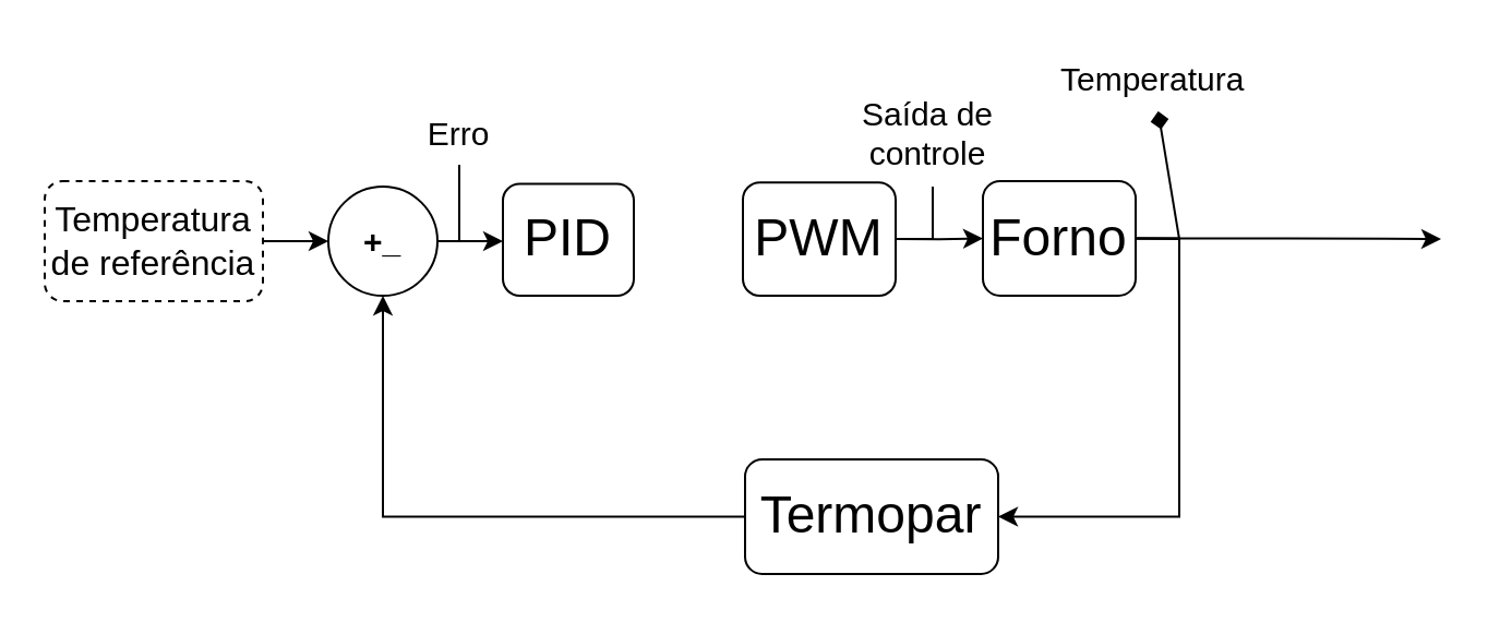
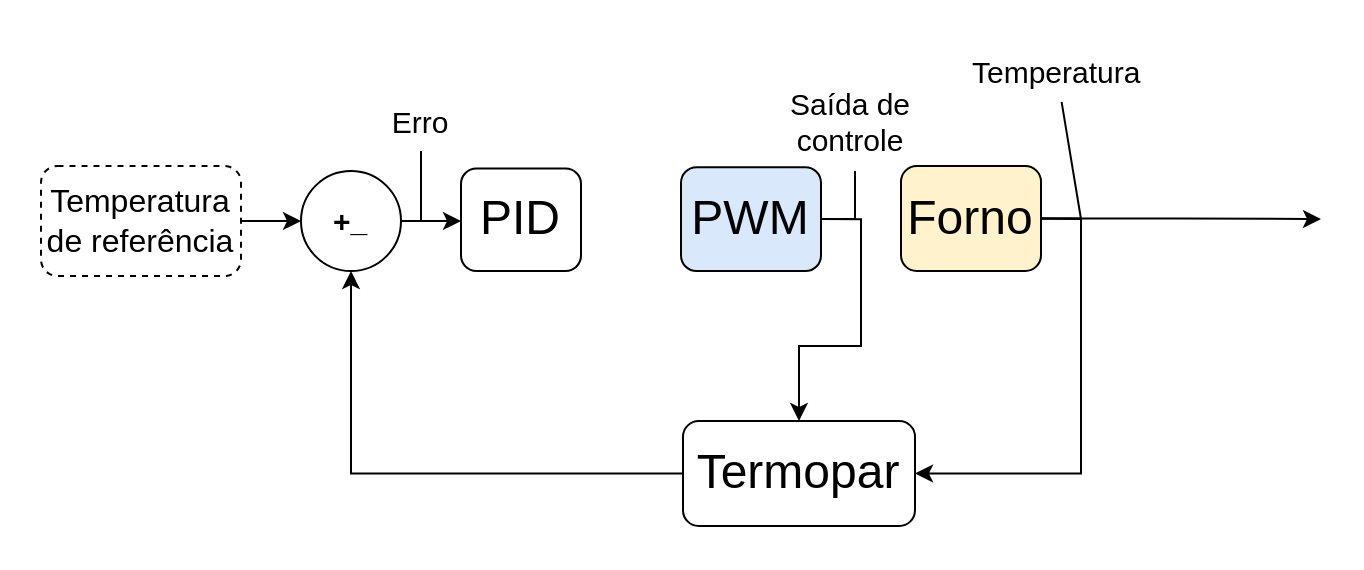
  <mxCell id="0" />
  <mxCell id="1" parent="0" />
  <mxCell id="2" style="edgeStyle=orthogonalEdgeStyle;rounded=0;orthogonalLoop=1;jettySize=auto;html=1;exitX=1;exitY=0.5;exitDx=0;exitDy=0;entryX=0;entryY=0.5;entryDx=0;entryDy=0;endArrow=classic;endFill=1;" parent="1" source="3" target="13" edge="1"><mxGeometry relative="1" as="geometry" /></mxCell>
  <mxCell id="3" value="&lt;font style=&quot;font-size: 15px;&quot;&gt;&lt;b&gt;+_&lt;/b&gt;&lt;/font&gt;" style="ellipse;whiteSpace=wrap;html=1;aspect=fixed;" parent="1" vertex="1"><mxGeometry x="150" y="85" width="50" height="50" as="geometry" /></mxCell>
  <mxCell id="4" style="edgeStyle=orthogonalEdgeStyle;rounded=0;orthogonalLoop=1;jettySize=auto;html=1;exitX=1;exitY=0.5;exitDx=0;exitDy=0;entryX=0;entryY=0.5;entryDx=0;entryDy=0;" parent="1" source="5" target="3" edge="1"><mxGeometry relative="1" as="geometry" /></mxCell>
  <mxCell id="5" value="&lt;font style=&quot;font-size: 16px;&quot;&gt;Temperatura de referência&lt;/font&gt;" style="rounded=1;whiteSpace=wrap;html=1;dashed=1;" parent="1" vertex="1"><mxGeometry x="20" y="82.5" width="100" height="55" as="geometry" /></mxCell>
  <mxCell id="6" style="edgeStyle=orthogonalEdgeStyle;rounded=0;orthogonalLoop=1;jettySize=auto;html=1;exitX=0;exitY=0.5;exitDx=0;exitDy=0;entryX=0.5;entryY=1;entryDx=0;entryDy=0;" parent="1" source="7" target="3" edge="1"><mxGeometry relative="1" as="geometry" /></mxCell>
  <mxCell id="7" value="&lt;font style=&quot;font-size: 24px;&quot;&gt;Termopar&lt;/font&gt;" style="rounded=1;whiteSpace=wrap;html=1;" parent="1" vertex="1"><mxGeometry x="341" y="210" width="116" height="52.5" as="geometry" /></mxCell>
- <mxCell id="8" style="edgeStyle=orthogonalEdgeStyle;rounded=0;orthogonalLoop=1;jettySize=auto;html=1;exitX=1;exitY=0.5;exitDx=0;exitDy=0;entryX=0;entryY=0.5;entryDx=0;entryDy=0;endArrow=classic;endFill=1;" parent="1" source="9" target="16" edge="1"><mxGeometry relative="1" as="geometry" /></mxCell>
- <mxCell id="9" value="&lt;font style=&quot;font-size: 24px;&quot;&gt;PWM&lt;/font&gt;" style="rounded=1;whiteSpace=wrap;html=1;" parent="1" vertex="1"><mxGeometry x="340" y="83.13" width="70" height="51.87" as="geometry" /></mxCell>
+ <mxCell id="8" style="edgeStyle=orthogonalEdgeStyle;rounded=0;orthogonalLoop=1;jettySize=auto;html=1;exitX=1;exitY=0.5;exitDx=0;exitDy=0;endArrow=classic;endFill=1;" parent="1" source="9" target="7" edge="1"><mxGeometry relative="1" as="geometry" /></mxCell>
+ <mxCell id="9" value="&lt;font style=&quot;font-size: 24px;&quot;&gt;PWM&lt;/font&gt;" style="rounded=1;whiteSpace=wrap;html=1;fillColor=#dae8fc;" parent="1" vertex="1"><mxGeometry x="340" y="83.13" width="70" height="51.87" as="geometry" /></mxCell>
  <mxCell id="10" value="Temperatura" style="text;strokeColor=none;fillColor=none;align=left;verticalAlign=middle;spacingLeft=4;spacingRight=4;overflow=hidden;points=[[0,0.5],[1,0.5]];portConstraint=eastwest;rotatable=0;fontSize=15;" parent="1" vertex="1"><mxGeometry x="480" y="20" width="100" height="30" as="geometry" /></mxCell>
  <mxCell id="11" value="Saída de &#10;controle" style="text;strokeColor=none;fillColor=none;align=center;verticalAlign=middle;spacingLeft=4;spacingRight=4;overflow=hidden;points=[[0,0.5],[1,0.5]];portConstraint=eastwest;rotatable=0;fontSize=15;" parent="1" vertex="1"><mxGeometry x="380" y="35" width="90" height="50" as="geometry" /></mxCell>
  <mxCell id="12" value="Erro" style="text;strokeColor=none;fillColor=none;align=center;verticalAlign=middle;spacingLeft=4;spacingRight=4;overflow=hidden;points=[[0,0.5],[1,0.5]];portConstraint=eastwest;rotatable=0;fontSize=15;" parent="1" vertex="1"><mxGeometry x="180" y="45" width="60" height="30" as="geometry" /></mxCell>
  <mxCell id="13" value="&lt;font style=&quot;font-size: 24px;&quot;&gt;PID&lt;/font&gt;" style="rounded=1;whiteSpace=wrap;html=1;" parent="1" vertex="1"><mxGeometry x="230" y="83.75" width="60" height="51.25" as="geometry" /></mxCell>
  <mxCell id="14" style="edgeStyle=orthogonalEdgeStyle;rounded=0;orthogonalLoop=1;jettySize=auto;html=1;exitX=1;exitY=0.5;exitDx=0;exitDy=0;endArrow=classic;endFill=1;" parent="1" source="16" edge="1"><mxGeometry relative="1" as="geometry"><mxPoint x="660" y="109" as="targetPoint" /></mxGeometry></mxCell>
  <mxCell id="15" style="edgeStyle=orthogonalEdgeStyle;rounded=0;orthogonalLoop=1;jettySize=auto;html=1;exitX=1;exitY=0.5;exitDx=0;exitDy=0;entryX=1;entryY=0.5;entryDx=0;entryDy=0;endArrow=classic;endFill=1;" parent="1" source="16" target="7" edge="1"><mxGeometry relative="1" as="geometry" /></mxCell>
- <mxCell id="16" value="&lt;font style=&quot;font-size: 24px;&quot;&gt;Forno&lt;/font&gt;" style="rounded=1;whiteSpace=wrap;html=1;" parent="1" vertex="1"><mxGeometry x="450" y="82.5" width="70" height="52.5" as="geometry" /></mxCell>
+ <mxCell id="16" value="&lt;font style=&quot;font-size: 24px;&quot;&gt;Forno&lt;/font&gt;" style="rounded=1;whiteSpace=wrap;html=1;fillColor=#fff2cc;" parent="1" vertex="1"><mxGeometry x="450" y="82.5" width="70" height="52.5" as="geometry" /></mxCell>
  <mxCell id="17" value="" style="endArrow=none;html=1;rounded=0;fontSize=16;exitX=1;exitY=0.5;exitDx=0;exitDy=0;" edge="1" parent="1" source="3"><mxGeometry width="50" height="50" relative="1" as="geometry"><mxPoint x="210" y="115" as="sourcePoint" /><mxPoint x="210" y="75" as="targetPoint" /><Array as="points"><mxPoint x="210" y="110" /></Array></mxGeometry></mxCell>
  <mxCell id="18" value="" style="endArrow=none;html=1;rounded=0;fontSize=16;exitX=1;exitY=0.5;exitDx=0;exitDy=0;" edge="1" parent="1" source="9"><mxGeometry width="50" height="50" relative="1" as="geometry"><mxPoint x="330" y="45" as="sourcePoint" /><mxPoint x="427" y="85" as="targetPoint" /><Array as="points"><mxPoint x="427" y="109" /></Array></mxGeometry></mxCell>
- <mxCell id="19" value="" style="endArrow=diamond;html=1;rounded=0;fontSize=16;exitX=1;exitY=0.5;exitDx=0;exitDy=0;entryX=0.503;entryY=1.016;entryDx=0;entryDy=0;entryPerimeter=0;" edge="1" parent="1" source="16" target="10"><mxGeometry width="50" height="50" relative="1" as="geometry"><mxPoint x="520" y="115" as="sourcePoint" /><mxPoint x="570" y="65" as="targetPoint" /><Array as="points"><mxPoint x="540" y="109" /></Array></mxGeometry></mxCell>
+ <mxCell id="19" value="" style="endArrow=none;html=1;rounded=0;fontSize=16;exitX=1;exitY=0.5;exitDx=0;exitDy=0;entryX=0.503;entryY=1.016;entryDx=0;entryDy=0;entryPerimeter=0;" edge="1" parent="1" source="16" target="10"><mxGeometry width="50" height="50" relative="1" as="geometry"><mxPoint x="520" y="115" as="sourcePoint" /><mxPoint x="570" y="65" as="targetPoint" /><Array as="points"><mxPoint x="540" y="109" /></Array></mxGeometry></mxCell>
